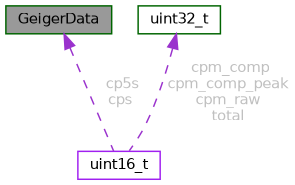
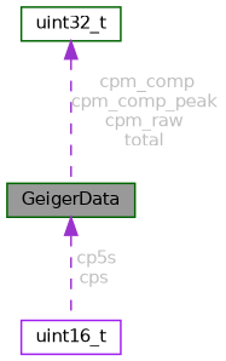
  digraph {
    node [color=darkgreen fillcolor=white fontname=Helvetica fontsize=10 shape=box style=filled]
    edge [color=darkorchid3 dir=back fontcolor=grey fontname=Helvetica fontsize=10 labelfontname=Helvetica labelfontsize=10 style=dashed]
    n1 [fillcolor=grey60 fontcolor=black height=0.2 label=GeigerData width=0.4]
    n2 [color=purple height=0.2 label=uint16_t width=0.4]
    n3 [height=0.2 label=uint32_t width=0.4]
    n1 -> n2 [label=" cp5s\ncps"]
-   n3 -> n2 [label=" cpm_comp\ncpm_comp_peak\ncpm_raw\ntotal"]
+   n3 -> n1 [label=" cpm_comp\ncpm_comp_peak\ncpm_raw\ntotal"]
  }
